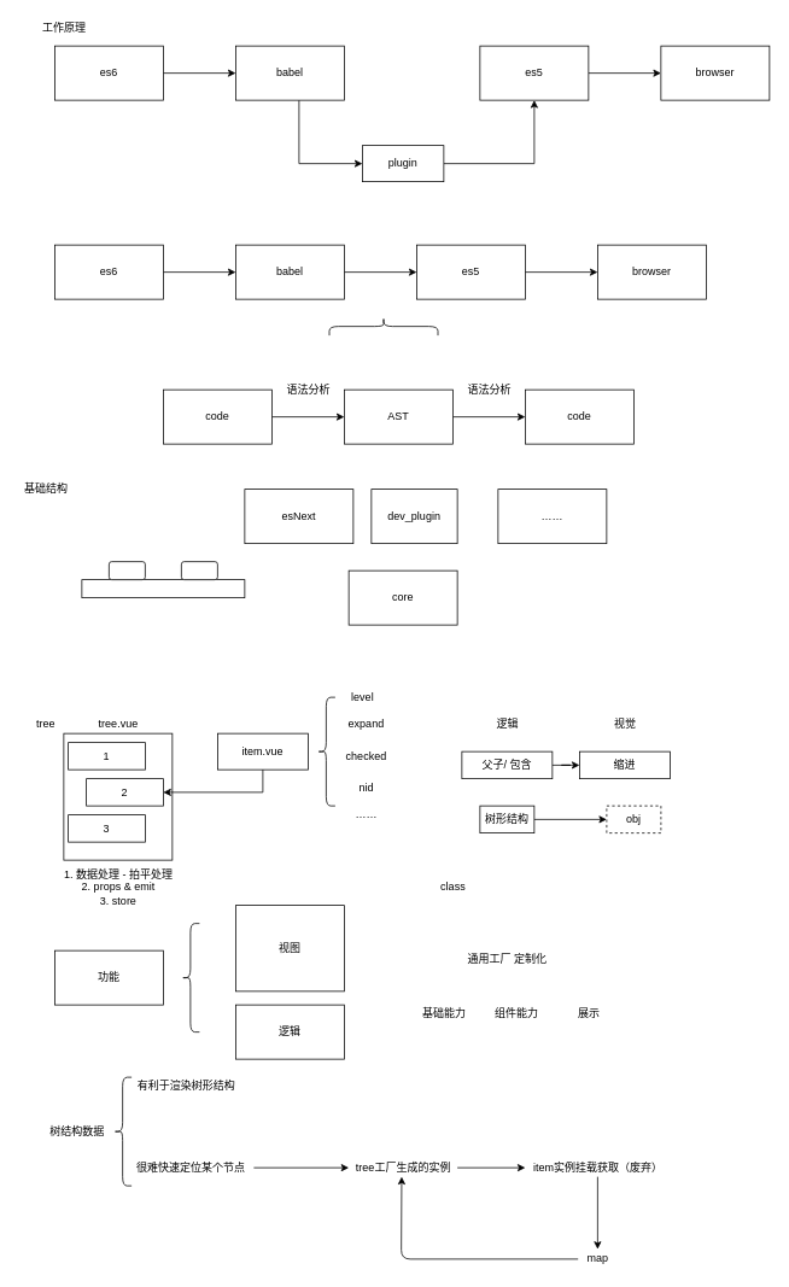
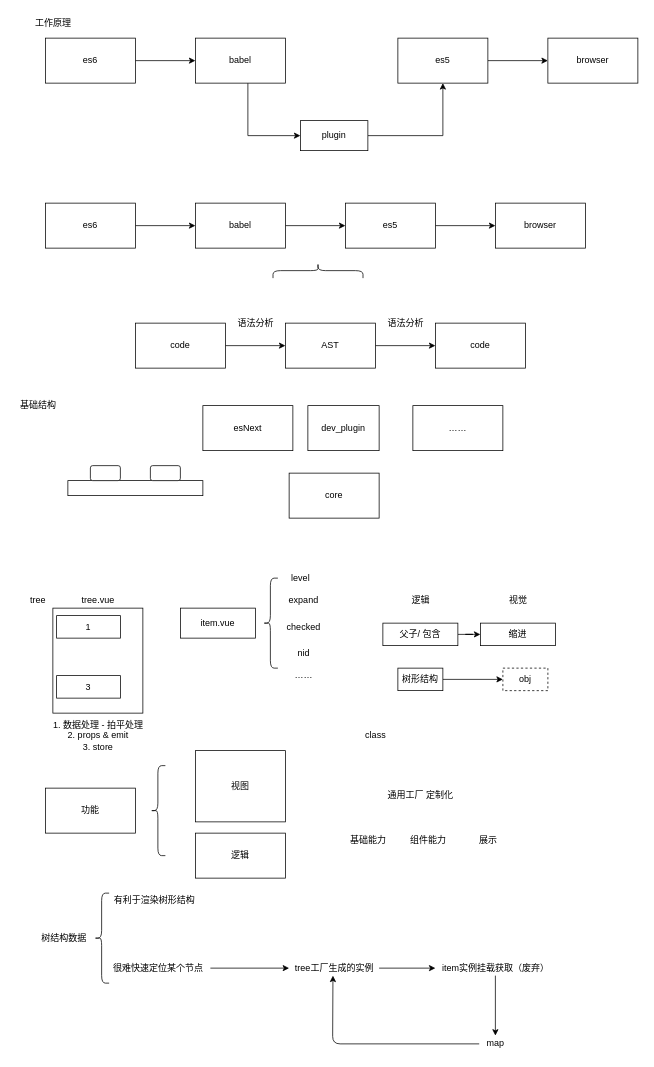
  <mxCell id="0" />
  <mxCell id="1" parent="0" />
  <mxCell id="2" value="" style="edgeStyle=orthogonalEdgeStyle;rounded=0;orthogonalLoop=1;jettySize=auto;html=1;" edge="1" parent="1" source="3" target="5"><mxGeometry relative="1" as="geometry" /></mxCell>
  <mxCell id="3" value="es6" style="rounded=0;whiteSpace=wrap;html=1;" vertex="1" parent="1"><mxGeometry x="60" y="50" width="120" height="60" as="geometry" /></mxCell>
  <mxCell id="4" value="" style="edgeStyle=orthogonalEdgeStyle;rounded=0;orthogonalLoop=1;jettySize=auto;html=1;" edge="1" parent="1" source="5" target="7"><mxGeometry relative="1" as="geometry"><Array as="points"><mxPoint x="330" y="180" /></Array></mxGeometry></mxCell>
  <mxCell id="5" value="babel" style="rounded=0;whiteSpace=wrap;html=1;" vertex="1" parent="1"><mxGeometry x="260" y="50" width="120" height="60" as="geometry" /></mxCell>
  <mxCell id="6" value="" style="edgeStyle=orthogonalEdgeStyle;rounded=0;orthogonalLoop=1;jettySize=auto;html=1;" edge="1" parent="1" source="7" target="9"><mxGeometry relative="1" as="geometry" /></mxCell>
  <mxCell id="7" value="plugin&lt;br&gt;" style="rounded=0;whiteSpace=wrap;html=1;" vertex="1" parent="1"><mxGeometry x="400" y="160" width="90" height="40" as="geometry" /></mxCell>
  <mxCell id="8" value="" style="edgeStyle=orthogonalEdgeStyle;rounded=0;orthogonalLoop=1;jettySize=auto;html=1;" edge="1" parent="1" source="9" target="10"><mxGeometry relative="1" as="geometry" /></mxCell>
  <mxCell id="9" value="es5" style="rounded=0;whiteSpace=wrap;html=1;" vertex="1" parent="1"><mxGeometry x="530" y="50" width="120" height="60" as="geometry" /></mxCell>
  <mxCell id="10" value="browser" style="rounded=0;whiteSpace=wrap;html=1;" vertex="1" parent="1"><mxGeometry x="730" y="50" width="120" height="60" as="geometry" /></mxCell>
  <mxCell id="11" value="" style="edgeStyle=orthogonalEdgeStyle;rounded=0;orthogonalLoop=1;jettySize=auto;html=1;" edge="1" parent="1" source="12" target="14"><mxGeometry relative="1" as="geometry" /></mxCell>
  <mxCell id="12" value="es6" style="rounded=0;whiteSpace=wrap;html=1;" vertex="1" parent="1"><mxGeometry x="60" y="270" width="120" height="60" as="geometry" /></mxCell>
  <mxCell id="13" value="" style="edgeStyle=orthogonalEdgeStyle;rounded=0;orthogonalLoop=1;jettySize=auto;html=1;" edge="1" parent="1" source="14" target="16"><mxGeometry relative="1" as="geometry" /></mxCell>
  <mxCell id="14" value="babel" style="rounded=0;whiteSpace=wrap;html=1;" vertex="1" parent="1"><mxGeometry x="260" y="270" width="120" height="60" as="geometry" /></mxCell>
  <mxCell id="15" value="" style="edgeStyle=orthogonalEdgeStyle;rounded=0;orthogonalLoop=1;jettySize=auto;html=1;" edge="1" parent="1" source="16" target="17"><mxGeometry relative="1" as="geometry" /></mxCell>
  <mxCell id="16" value="es5" style="rounded=0;whiteSpace=wrap;html=1;" vertex="1" parent="1"><mxGeometry x="460" y="270" width="120" height="60" as="geometry" /></mxCell>
  <mxCell id="17" value="browser" style="rounded=0;whiteSpace=wrap;html=1;" vertex="1" parent="1"><mxGeometry x="660" y="270" width="120" height="60" as="geometry" /></mxCell>
  <mxCell id="18" value="" style="shape=curlyBracket;whiteSpace=wrap;html=1;rounded=1;rotation=90;" vertex="1" parent="1"><mxGeometry x="413.5" y="300" width="20" height="120" as="geometry" /></mxCell>
  <mxCell id="19" value="" style="edgeStyle=orthogonalEdgeStyle;rounded=0;orthogonalLoop=1;jettySize=auto;html=1;" edge="1" parent="1" source="20" target="22"><mxGeometry relative="1" as="geometry" /></mxCell>
  <mxCell id="20" value="code" style="rounded=0;whiteSpace=wrap;html=1;" vertex="1" parent="1"><mxGeometry x="180" y="430" width="120" height="60" as="geometry" /></mxCell>
  <mxCell id="21" value="" style="edgeStyle=orthogonalEdgeStyle;rounded=0;orthogonalLoop=1;jettySize=auto;html=1;" edge="1" parent="1" source="22" target="23"><mxGeometry relative="1" as="geometry" /></mxCell>
  <mxCell id="22" value="AST" style="rounded=0;whiteSpace=wrap;html=1;" vertex="1" parent="1"><mxGeometry x="380" y="430" width="120" height="60" as="geometry" /></mxCell>
  <mxCell id="23" value="code" style="rounded=0;whiteSpace=wrap;html=1;" vertex="1" parent="1"><mxGeometry x="580" y="430" width="120" height="60" as="geometry" /></mxCell>
  <mxCell id="24" value="语法分析" style="text;html=1;align=center;verticalAlign=middle;resizable=0;points=[];autosize=1;strokeColor=none;fillColor=none;" vertex="1" parent="1"><mxGeometry x="310" y="420" width="60" height="20" as="geometry" /></mxCell>
  <mxCell id="25" value="语法分析" style="text;html=1;align=center;verticalAlign=middle;resizable=0;points=[];autosize=1;strokeColor=none;fillColor=none;" vertex="1" parent="1"><mxGeometry x="510" y="420" width="60" height="20" as="geometry" /></mxCell>
  <mxCell id="26" value="工作原理" style="text;html=1;align=center;verticalAlign=middle;resizable=0;points=[];autosize=1;strokeColor=none;fillColor=none;" vertex="1" parent="1"><mxGeometry x="40" y="20" width="60" height="20" as="geometry" /></mxCell>
  <mxCell id="27" value="基础结构" style="text;html=1;align=center;verticalAlign=middle;resizable=0;points=[];autosize=1;strokeColor=none;fillColor=none;" vertex="1" parent="1"><mxGeometry x="20" y="530" width="60" height="20" as="geometry" /></mxCell>
  <mxCell id="28" value="" style="whiteSpace=wrap;html=1;" vertex="1" parent="1"><mxGeometry x="90" y="640" width="180" height="20" as="geometry" /></mxCell>
  <mxCell id="29" value="" style="rounded=1;whiteSpace=wrap;html=1;" vertex="1" parent="1"><mxGeometry x="120" y="620" width="40" height="20" as="geometry" /></mxCell>
  <mxCell id="30" value="" style="rounded=1;whiteSpace=wrap;html=1;" vertex="1" parent="1"><mxGeometry x="200" y="620" width="40" height="20" as="geometry" /></mxCell>
  <mxCell id="31" value="esNext" style="whiteSpace=wrap;html=1;" vertex="1" parent="1"><mxGeometry x="270" y="540" width="120" height="60" as="geometry" /></mxCell>
  <mxCell id="32" value="dev_plugin" style="whiteSpace=wrap;html=1;" vertex="1" parent="1"><mxGeometry x="410" y="540" width="95" height="60" as="geometry" /></mxCell>
  <mxCell id="33" value="……" style="whiteSpace=wrap;html=1;" vertex="1" parent="1"><mxGeometry x="550" y="540" width="120" height="60" as="geometry" /></mxCell>
  <mxCell id="34" value="core" style="whiteSpace=wrap;html=1;" vertex="1" parent="1"><mxGeometry x="385" y="630" width="120" height="60" as="geometry" /></mxCell>
  <mxCell id="35" value="tree" style="text;html=1;align=center;verticalAlign=middle;resizable=0;points=[];autosize=1;strokeColor=none;fillColor=none;" vertex="1" parent="1"><mxGeometry x="30" y="790" width="40" height="20" as="geometry" /></mxCell>
  <mxCell id="36" value="" style="rounded=0;whiteSpace=wrap;html=1;" vertex="1" parent="1"><mxGeometry x="70" y="810" width="120" height="140" as="geometry" /></mxCell>
  <mxCell id="37" value="tree.vue" style="text;html=1;align=center;verticalAlign=middle;resizable=0;points=[];autosize=1;strokeColor=none;fillColor=none;" vertex="1" parent="1"><mxGeometry x="100" y="790" width="60" height="20" as="geometry" /></mxCell>
  <mxCell id="38" value="1" style="rounded=0;whiteSpace=wrap;html=1;" vertex="1" parent="1"><mxGeometry x="75" y="820" width="85" height="30" as="geometry" /></mxCell>
- <mxCell id="39" value="2" style="rounded=0;whiteSpace=wrap;html=1;" vertex="1" parent="1"><mxGeometry x="95" y="860" width="85" height="30" as="geometry" /></mxCell>
  <mxCell id="40" value="3" style="rounded=0;whiteSpace=wrap;html=1;" vertex="1" parent="1"><mxGeometry x="75" y="900" width="85" height="30" as="geometry" /></mxCell>
  <mxCell id="41" value="逻辑" style="text;html=1;align=center;verticalAlign=middle;resizable=0;points=[];autosize=1;strokeColor=none;fillColor=none;" vertex="1" parent="1"><mxGeometry x="540" y="790" width="40" height="20" as="geometry" /></mxCell>
  <mxCell id="42" value="视觉" style="text;html=1;align=center;verticalAlign=middle;resizable=0;points=[];autosize=1;strokeColor=none;fillColor=none;" vertex="1" parent="1"><mxGeometry x="670" y="790" width="40" height="20" as="geometry" /></mxCell>
  <mxCell id="43" value="" style="edgeStyle=orthogonalEdgeStyle;rounded=0;orthogonalLoop=1;jettySize=auto;html=1;" edge="1" parent="1" source="44" target="45"><mxGeometry relative="1" as="geometry" /></mxCell>
  <mxCell id="44" value="父子/ 包含" style="whiteSpace=wrap;html=1;" vertex="1" parent="1"><mxGeometry x="510" y="830" width="100" height="30" as="geometry" /></mxCell>
  <mxCell id="45" value="缩进" style="whiteSpace=wrap;html=1;" vertex="1" parent="1"><mxGeometry x="640" y="830" width="100" height="30" as="geometry" /></mxCell>
  <mxCell id="46" value="" style="edgeStyle=orthogonalEdgeStyle;rounded=0;orthogonalLoop=1;jettySize=auto;html=1;" edge="1" parent="1" source="47" target="48"><mxGeometry relative="1" as="geometry" /></mxCell>
  <mxCell id="47" value="树形结构" style="whiteSpace=wrap;html=1;" vertex="1" parent="1"><mxGeometry x="530" y="890" width="60" height="30" as="geometry" /></mxCell>
  <mxCell id="48" value="obj" style="whiteSpace=wrap;html=1;dashed=1;" vertex="1" parent="1"><mxGeometry x="670" y="890" width="60" height="30" as="geometry" /></mxCell>
  <mxCell id="49" value="1. 数据处理 - 拍平处理&lt;br&gt;2. props &amp;amp; emit&lt;br&gt;3. store" style="text;html=1;align=center;verticalAlign=middle;resizable=0;points=[];autosize=1;strokeColor=none;fillColor=none;" vertex="1" parent="1"><mxGeometry x="60" y="955" width="140" height="50" as="geometry" /></mxCell>
  <mxCell id="50" value="item.vue" style="whiteSpace=wrap;html=1;" vertex="1" parent="1"><mxGeometry x="240" y="810" width="100" height="40" as="geometry" /></mxCell>
- <mxCell id="51" value="" style="endArrow=classic;html=1;rounded=0;exitX=0.5;exitY=1;exitDx=0;exitDy=0;" edge="1" parent="1" source="50" target="39"><mxGeometry width="50" height="50" relative="1" as="geometry"><mxPoint x="330" y="900" as="sourcePoint" /><mxPoint x="380" y="850" as="targetPoint" /><Array as="points"><mxPoint x="290" y="875" /></Array></mxGeometry></mxCell>
  <mxCell id="52" value="" style="shape=curlyBracket;whiteSpace=wrap;html=1;rounded=1;" vertex="1" parent="1"><mxGeometry x="350" y="770" width="20" height="120" as="geometry" /></mxCell>
  <mxCell id="53" value="level" style="text;html=1;align=center;verticalAlign=middle;resizable=0;points=[];autosize=1;strokeColor=none;fillColor=none;" vertex="1" parent="1"><mxGeometry x="380" y="760" width="40" height="20" as="geometry" /></mxCell>
  <mxCell id="54" value="expand" style="text;html=1;align=center;verticalAlign=middle;resizable=0;points=[];autosize=1;strokeColor=none;fillColor=none;" vertex="1" parent="1"><mxGeometry x="379" y="790" width="50" height="20" as="geometry" /></mxCell>
  <mxCell id="55" value="checked" style="text;html=1;align=center;verticalAlign=middle;resizable=0;points=[];autosize=1;strokeColor=none;fillColor=none;" vertex="1" parent="1"><mxGeometry x="374" y="825" width="60" height="20" as="geometry" /></mxCell>
  <mxCell id="56" value="nid" style="text;html=1;align=center;verticalAlign=middle;resizable=0;points=[];autosize=1;strokeColor=none;fillColor=none;" vertex="1" parent="1"><mxGeometry x="389" y="860" width="30" height="20" as="geometry" /></mxCell>
  <mxCell id="57" value="……" style="text;html=1;align=center;verticalAlign=middle;resizable=0;points=[];autosize=1;strokeColor=none;fillColor=none;" vertex="1" parent="1"><mxGeometry x="384" y="890" width="40" height="20" as="geometry" /></mxCell>
  <mxCell id="58" value="功能" style="whiteSpace=wrap;html=1;" vertex="1" parent="1"><mxGeometry x="60" y="1050" width="120" height="60" as="geometry" /></mxCell>
  <mxCell id="59" value="" style="shape=curlyBracket;whiteSpace=wrap;html=1;rounded=1;" vertex="1" parent="1"><mxGeometry x="200" y="1020" width="20" height="120" as="geometry" /></mxCell>
  <mxCell id="60" value="视图" style="rounded=0;whiteSpace=wrap;html=1;" vertex="1" parent="1"><mxGeometry x="260" y="1000" width="120" height="95" as="geometry" /></mxCell>
  <mxCell id="61" value="逻辑" style="rounded=0;whiteSpace=wrap;html=1;" vertex="1" parent="1"><mxGeometry x="260" y="1110" width="120" height="60" as="geometry" /></mxCell>
  <mxCell id="62" value="class" style="text;html=1;align=center;verticalAlign=middle;resizable=0;points=[];autosize=1;strokeColor=none;fillColor=none;" vertex="1" parent="1"><mxGeometry x="480" y="970" width="40" height="20" as="geometry" /></mxCell>
  <mxCell id="63" value="通用工厂 定制化" style="text;html=1;align=center;verticalAlign=middle;resizable=0;points=[];autosize=1;strokeColor=none;fillColor=none;" vertex="1" parent="1"><mxGeometry x="510" y="1050" width="100" height="20" as="geometry" /></mxCell>
  <mxCell id="64" value="基础能力" style="text;html=1;align=center;verticalAlign=middle;resizable=0;points=[];autosize=1;strokeColor=none;fillColor=none;" vertex="1" parent="1"><mxGeometry x="460" y="1110" width="60" height="20" as="geometry" /></mxCell>
  <mxCell id="65" value="组件能力" style="text;html=1;align=center;verticalAlign=middle;resizable=0;points=[];autosize=1;strokeColor=none;fillColor=none;" vertex="1" parent="1"><mxGeometry x="540" y="1110" width="60" height="20" as="geometry" /></mxCell>
  <mxCell id="66" value="展示" style="text;html=1;align=center;verticalAlign=middle;resizable=0;points=[];autosize=1;strokeColor=none;fillColor=none;" vertex="1" parent="1"><mxGeometry x="630" y="1110" width="40" height="20" as="geometry" /></mxCell>
  <mxCell id="67" value="树结构数据" style="text;html=1;strokeColor=none;fillColor=none;align=center;verticalAlign=middle;whiteSpace=wrap;rounded=0;" vertex="1" parent="1"><mxGeometry x="40" y="1240" width="90" height="20" as="geometry" /></mxCell>
  <mxCell id="68" value="" style="shape=curlyBracket;whiteSpace=wrap;html=1;rounded=1;" vertex="1" parent="1"><mxGeometry x="125" y="1190" width="20" height="120" as="geometry" /></mxCell>
  <mxCell id="69" value="有利于渲染树形结构" style="text;html=1;align=center;verticalAlign=middle;resizable=0;points=[];autosize=1;strokeColor=none;" vertex="1" parent="1"><mxGeometry x="145" y="1190" width="120" height="20" as="geometry" /></mxCell>
  <mxCell id="70" value="" style="edgeStyle=orthogonalEdgeStyle;rounded=0;orthogonalLoop=1;jettySize=auto;html=1;" edge="1" parent="1" source="71" target="73"><mxGeometry relative="1" as="geometry" /></mxCell>
  <mxCell id="71" value="很难快速定位某个节点" style="text;html=1;align=center;verticalAlign=middle;resizable=0;points=[];autosize=1;strokeColor=none;" vertex="1" parent="1"><mxGeometry x="140" y="1280" width="140" height="20" as="geometry" /></mxCell>
  <mxCell id="72" value="" style="edgeStyle=orthogonalEdgeStyle;rounded=0;orthogonalLoop=1;jettySize=auto;html=1;" edge="1" parent="1" source="73" target="75"><mxGeometry relative="1" as="geometry" /></mxCell>
  <mxCell id="73" value="tree工厂生成的实例" style="text;html=1;align=center;verticalAlign=middle;resizable=0;points=[];autosize=1;strokeColor=none;" vertex="1" parent="1"><mxGeometry x="385" y="1280" width="120" height="20" as="geometry" /></mxCell>
  <mxCell id="74" value="" style="edgeStyle=orthogonalEdgeStyle;rounded=0;orthogonalLoop=1;jettySize=auto;html=1;" edge="1" parent="1" source="75" target="76"><mxGeometry relative="1" as="geometry" /></mxCell>
  <mxCell id="75" value="item实例挂载获取（废弃）" style="text;html=1;align=center;verticalAlign=middle;resizable=0;points=[];autosize=1;strokeColor=none;" vertex="1" parent="1"><mxGeometry x="580" y="1280" width="160" height="20" as="geometry" /></mxCell>
  <mxCell id="76" value="map" style="text;html=1;align=center;verticalAlign=middle;resizable=0;points=[];autosize=1;strokeColor=none;" vertex="1" parent="1"><mxGeometry x="640" y="1380" width="40" height="20" as="geometry" /></mxCell>
  <mxCell id="77" value="" style="endArrow=classic;html=1;exitX=-0.039;exitY=0.55;exitDx=0;exitDy=0;exitPerimeter=0;entryX=0.487;entryY=1;entryDx=0;entryDy=0;entryPerimeter=0;" edge="1" parent="1" source="76" target="73"><mxGeometry width="50" height="50" relative="1" as="geometry"><mxPoint x="590" y="1320" as="sourcePoint" /><mxPoint x="640" y="1270" as="targetPoint" /><Array as="points"><mxPoint x="443" y="1391" /></Array></mxGeometry></mxCell>
